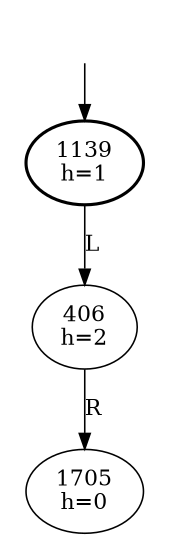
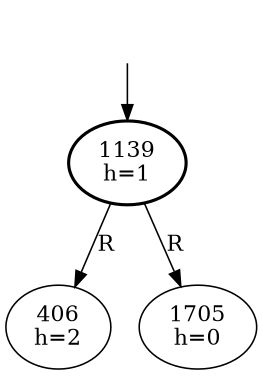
  digraph {
    DUMMY [style=invis]
    n2 [label="1139\nh=1" penwidth=2]
    n3 [label="406\nh=2"]
    n4 [label="1705\nh=0"]
    DUMMY -> n2
-   n2 -> n3 [label=L]
-   n3 -> n4 [label=R]
+   n2 -> n3 [label=R]
+   n2 -> n4 [label=R]
  }
